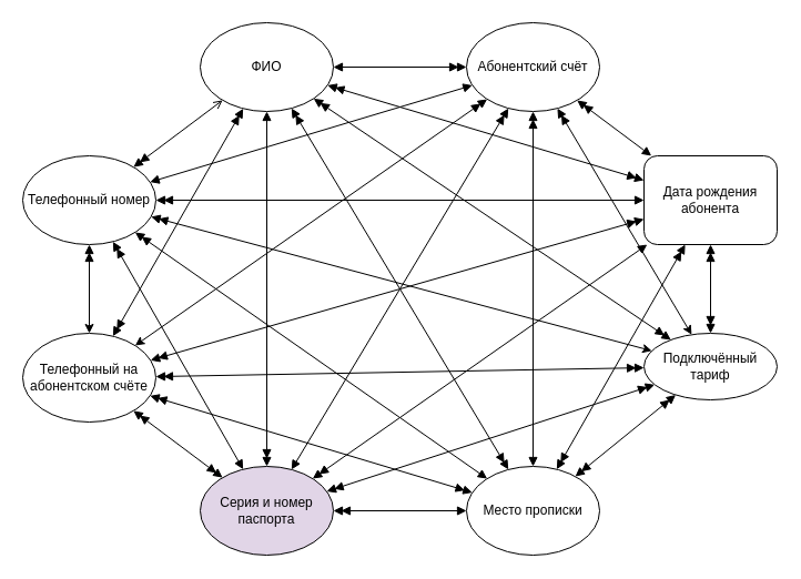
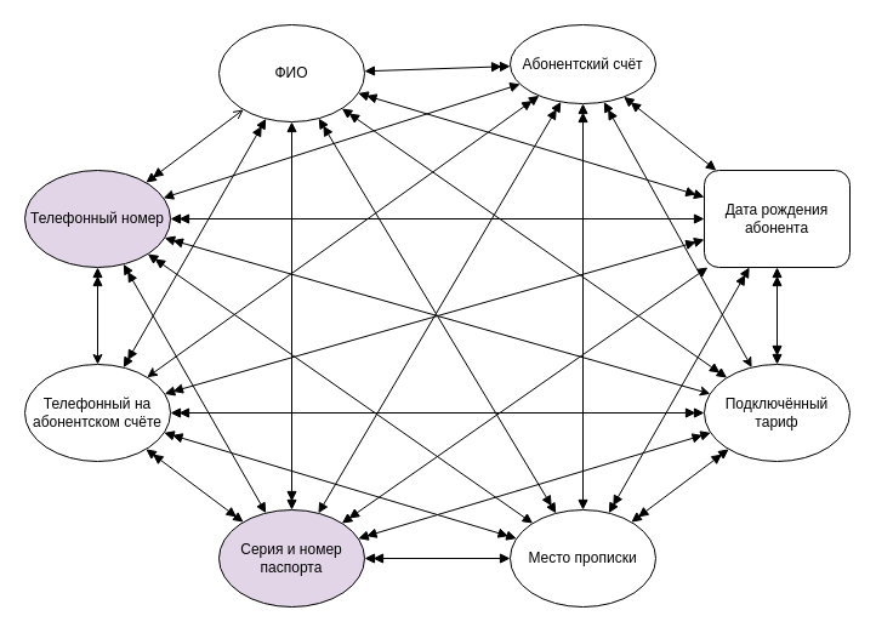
  <mxCell id="0" />
  <mxCell id="1" parent="0" />
  <mxCell id="2" value="Серия и номер паспорта" style="ellipse;whiteSpace=wrap;html=1;fillColor=#e1d5e7;" parent="1" vertex="1"><mxGeometry x="180" y="420" width="120" height="80" as="geometry" /></mxCell>
  <mxCell id="3" value="ФИО" style="ellipse;whiteSpace=wrap;html=1;" parent="1" vertex="1"><mxGeometry x="180" y="20" width="120" height="80" as="geometry" /></mxCell>
  <mxCell id="4" value="Место прописки" style="ellipse;whiteSpace=wrap;html=1;" parent="1" vertex="1"><mxGeometry x="420" y="420" width="120" height="80" as="geometry" /></mxCell>
  <mxCell id="5" value="" style="endArrow=block;html=1;rounded=0;endFill=1;startArrow=doubleBlock;startFill=1;" parent="1" source="2" target="3" edge="1"><mxGeometry width="50" height="50" relative="1" as="geometry"><mxPoint x="290" y="340" as="sourcePoint" /><mxPoint x="230" y="300" as="targetPoint" /></mxGeometry></mxCell>
  <mxCell id="6" value="" style="endArrow=block;html=1;rounded=0;endFill=1;startArrow=doubleBlock;startFill=1;" parent="1" source="2" target="4" edge="1"><mxGeometry width="50" height="50" relative="1" as="geometry"><mxPoint x="409.933" y="360.146" as="sourcePoint" /><mxPoint x="490.138" y="299.896" as="targetPoint" /></mxGeometry></mxCell>
  <mxCell id="7" value="" style="endArrow=doubleBlock;html=1;rounded=0;endFill=1;startArrow=doubleBlock;startFill=1;" parent="1" source="4" target="3" edge="1"><mxGeometry width="50" height="50" relative="1" as="geometry"><mxPoint x="220" y="470.559" as="sourcePoint" /><mxPoint x="471.905" y="280" as="targetPoint" /></mxGeometry></mxCell>
- <mxCell id="8" value="Телефонный номер" style="ellipse;whiteSpace=wrap;html=1;" parent="1" vertex="1"><mxGeometry x="20" y="140" width="120" height="80" as="geometry" /></mxCell>
- <mxCell id="9" value="Абонентский счёт" style="ellipse;whiteSpace=wrap;html=1;" parent="1" vertex="1"><mxGeometry x="420" y="20" width="120" height="80" as="geometry" /></mxCell>
+ <mxCell id="8" value="Телефонный номер" style="ellipse;whiteSpace=wrap;html=1;fillColor=#e1d5e7;" parent="1" vertex="1"><mxGeometry x="20" y="140" width="120" height="80" as="geometry" /></mxCell>
+ <mxCell id="9" value="Абонентский счёт" style="ellipse;whiteSpace=wrap;html=1;" parent="1" vertex="1"><mxGeometry x="420" y="20" width="120" height="65" as="geometry" /></mxCell>
  <mxCell id="10" value="" style="endArrow=block;html=1;rounded=0;endFill=1;startArrow=doubleBlock;startFill=1;" parent="1" source="8" target="2" edge="1"><mxGeometry width="50" height="50" relative="1" as="geometry"><mxPoint x="130.278" y="340.004" as="sourcePoint" /><mxPoint x="50.002" y="279.796" as="targetPoint" /></mxGeometry></mxCell>
  <mxCell id="11" value="" style="endArrow=block;html=1;rounded=0;endFill=1;startArrow=doubleBlock;startFill=1;" parent="1" source="9" target="2" edge="1"><mxGeometry width="50" height="50" relative="1" as="geometry"><mxPoint x="410" y="390" as="sourcePoint" /><mxPoint x="610" y="390" as="targetPoint" /></mxGeometry></mxCell>
  <mxCell id="12" value="" style="endArrow=block;html=1;rounded=0;endFill=1;startArrow=doubleBlock;startFill=1;" parent="1" source="9" target="4" edge="1"><mxGeometry width="50" height="50" relative="1" as="geometry"><mxPoint x="650.138" y="360.104" as="sourcePoint" /><mxPoint x="569.862" y="299.896" as="targetPoint" /></mxGeometry></mxCell>
  <mxCell id="13" value="" style="endArrow=open;html=1;rounded=0;endFill=1;startArrow=doubleBlock;startFill=1;" parent="1" source="8" target="3" edge="1"><mxGeometry width="50" height="50" relative="1" as="geometry"><mxPoint x="660.138" y="290.104" as="sourcePoint" /><mxPoint x="579.862" y="229.896" as="targetPoint" /></mxGeometry></mxCell>
  <mxCell id="14" value="" style="endArrow=block;html=1;rounded=0;endFill=1;startArrow=block;startFill=1;" parent="1" source="8" target="9" edge="1"><mxGeometry width="50" height="50" relative="1" as="geometry"><mxPoint x="300" y="510" as="sourcePoint" /><mxPoint x="500" y="510" as="targetPoint" /></mxGeometry></mxCell>
  <mxCell id="15" value="" style="endArrow=block;html=1;rounded=0;endFill=1;startArrow=doubleBlock;startFill=1;" parent="1" source="8" target="4" edge="1"><mxGeometry width="50" height="50" relative="1" as="geometry"><mxPoint x="110" y="390" as="sourcePoint" /><mxPoint x="310" y="390" as="targetPoint" /></mxGeometry></mxCell>
  <mxCell id="16" value="" style="endArrow=block;html=1;rounded=0;endFill=1;startArrow=doubleBlock;startFill=1;" parent="1" source="9" target="3" edge="1"><mxGeometry width="50" height="50" relative="1" as="geometry"><mxPoint x="107.291" y="278.116" as="sourcePoint" /><mxPoint x="472.731" y="201.931" as="targetPoint" /></mxGeometry></mxCell>
  <mxCell id="17" value="Дата рождения абонента" style="whiteSpace=wrap;html=1;rounded=1;" parent="1" vertex="1"><mxGeometry x="580" y="140" width="120" height="80" as="geometry" /></mxCell>
  <mxCell id="18" value="" style="endArrow=block;html=1;rounded=0;endFill=1;startArrow=doubleBlock;startFill=1;" parent="1" source="9" target="17" edge="1"><mxGeometry width="50" height="50" relative="1" as="geometry"><mxPoint x="267.373" y="431.714" as="sourcePoint" /><mxPoint x="432.6" y="68.281" as="targetPoint" /></mxGeometry></mxCell>
  <mxCell id="19" value="" style="endArrow=doubleBlock;html=1;rounded=0;endFill=1;startArrow=doubleBlock;startFill=1;" parent="1" source="17" target="4" edge="1"><mxGeometry width="50" height="50" relative="1" as="geometry"><mxPoint x="650" y="310" as="sourcePoint" /><mxPoint x="650" y="350" as="targetPoint" /></mxGeometry></mxCell>
  <mxCell id="20" value="" style="endArrow=doubleBlock;html=1;rounded=0;endFill=1;startArrow=block;startFill=1;" parent="1" source="17" target="2" edge="1"><mxGeometry width="50" height="50" relative="1" as="geometry"><mxPoint x="614.766" y="422.377" as="sourcePoint" /><mxPoint x="501.6" y="526.16" as="targetPoint" /></mxGeometry></mxCell>
  <mxCell id="21" value="" style="endArrow=doubleBlock;html=1;rounded=0;endFill=1;startArrow=block;startFill=1;" parent="1" source="17" target="8" edge="1"><mxGeometry width="50" height="50" relative="1" as="geometry"><mxPoint x="624.766" y="312.377" as="sourcePoint" /><mxPoint x="511.6" y="416.16" as="targetPoint" /></mxGeometry></mxCell>
  <mxCell id="22" value="" style="endArrow=doubleBlock;html=1;rounded=0;endFill=1;startArrow=doubleBlock;startFill=1;" parent="1" source="17" target="3" edge="1"><mxGeometry width="50" height="50" relative="1" as="geometry"><mxPoint x="592.51" y="298.551" as="sourcePoint" /><mxPoint x="107.47" y="201.494" as="targetPoint" /></mxGeometry></mxCell>
  <mxCell id="23" value="Телефонный на абонентском счёте" style="ellipse;whiteSpace=wrap;html=1;" parent="1" vertex="1"><mxGeometry x="20" y="300" width="120" height="80" as="geometry" /></mxCell>
- <mxCell id="24" value="Подключённый тариф" style="ellipse;whiteSpace=wrap;html=1;" parent="1" vertex="1"><mxGeometry x="580" y="300" width="120" height="60" as="geometry" /></mxCell>
+ <mxCell id="24" value="Подключённый тариф" style="ellipse;whiteSpace=wrap;html=1;" parent="1" vertex="1"><mxGeometry x="580" y="300" width="120" height="80" as="geometry" /></mxCell>
  <mxCell id="25" value="" style="endArrow=doubleBlock;html=1;rounded=0;endFill=1;startArrow=doubleBlock;startFill=1;" parent="1" source="23" target="2" edge="1"><mxGeometry width="50" height="50" relative="1" as="geometry"><mxPoint x="144.76" y="173.651" as="sourcePoint" /><mxPoint x="435.285" y="86.415" as="targetPoint" /></mxGeometry></mxCell>
  <mxCell id="26" value="" style="endArrow=doubleBlock;html=1;rounded=0;endFill=1;startArrow=doubleBlock;startFill=1;" parent="1" source="23" target="4" edge="1"><mxGeometry width="50" height="50" relative="1" as="geometry"><mxPoint x="129.862" y="379.896" as="sourcePoint" /><mxPoint x="210.138" y="440.104" as="targetPoint" /></mxGeometry></mxCell>
  <mxCell id="27" value="" style="endArrow=doubleBlock;html=1;rounded=0;endFill=1;startArrow=doubleBlock;startFill=1;" parent="1" source="23" target="17" edge="1"><mxGeometry width="50" height="50" relative="1" as="geometry"><mxPoint x="139.862" y="389.896" as="sourcePoint" /><mxPoint x="610" y="230" as="targetPoint" /></mxGeometry></mxCell>
  <mxCell id="28" value="" style="endArrow=doubleBlock;html=1;rounded=0;endFill=1;startArrow=doubleBlock;startFill=1;" parent="1" source="23" target="24" edge="1"><mxGeometry width="50" height="50" relative="1" as="geometry"><mxPoint x="149.862" y="399.896" as="sourcePoint" /><mxPoint x="230.138" y="460.104" as="targetPoint" /></mxGeometry></mxCell>
  <mxCell id="29" value="" style="endArrow=doubleBlock;html=1;rounded=0;endFill=1;startArrow=classic;startFill=1;" parent="1" source="23" target="9" edge="1"><mxGeometry width="50" height="50" relative="1" as="geometry"><mxPoint x="159.862" y="409.896" as="sourcePoint" /><mxPoint x="430" y="160" as="targetPoint" /></mxGeometry></mxCell>
  <mxCell id="30" value="" style="endArrow=classic;html=1;rounded=0;endFill=1;startArrow=doubleBlock;startFill=1;" parent="1" source="8" target="23" edge="1"><mxGeometry width="50" height="50" relative="1" as="geometry"><mxPoint x="169.862" y="419.896" as="sourcePoint" /><mxPoint x="250.138" y="480.104" as="targetPoint" /></mxGeometry></mxCell>
  <mxCell id="31" value="" style="endArrow=doubleBlock;html=1;rounded=0;endFill=1;startArrow=doubleBlock;startFill=1;" parent="1" source="3" target="23" edge="1"><mxGeometry width="50" height="50" relative="1" as="geometry"><mxPoint x="179.862" y="429.896" as="sourcePoint" /><mxPoint x="260.138" y="490.104" as="targetPoint" /></mxGeometry></mxCell>
  <mxCell id="32" value="" style="endArrow=doubleBlock;html=1;rounded=0;endFill=1;startArrow=doubleBlock;startFill=1;" parent="1" source="24" target="17" edge="1"><mxGeometry width="50" height="50" relative="1" as="geometry"><mxPoint x="150" y="350" as="sourcePoint" /><mxPoint x="590" y="350" as="targetPoint" /></mxGeometry></mxCell>
  <mxCell id="33" value="" style="endArrow=doubleBlock;html=1;rounded=0;endFill=1;startArrow=doubleBlock;startFill=1;" parent="1" source="4" target="24" edge="1"><mxGeometry width="50" height="50" relative="1" as="geometry"><mxPoint x="160" y="360" as="sourcePoint" /><mxPoint x="600" y="360" as="targetPoint" /></mxGeometry></mxCell>
  <mxCell id="34" value="" style="endArrow=doubleBlock;html=1;rounded=0;endFill=1;startArrow=doubleBlock;startFill=1;" parent="1" source="2" target="24" edge="1"><mxGeometry width="50" height="50" relative="1" as="geometry"><mxPoint x="170" y="370" as="sourcePoint" /><mxPoint x="610" y="370" as="targetPoint" /></mxGeometry></mxCell>
  <mxCell id="35" value="" style="endArrow=doubleBlock;html=1;rounded=0;endFill=1;startArrow=classic;startFill=1;" parent="1" source="24" target="8" edge="1"><mxGeometry width="50" height="50" relative="1" as="geometry"><mxPoint x="180" y="380" as="sourcePoint" /><mxPoint x="620" y="380" as="targetPoint" /></mxGeometry></mxCell>
  <mxCell id="36" value="" style="endArrow=doubleBlock;html=1;rounded=0;endFill=1;startArrow=doubleBlock;startFill=1;" parent="1" source="3" target="24" edge="1"><mxGeometry width="50" height="50" relative="1" as="geometry"><mxPoint x="190" y="390" as="sourcePoint" /><mxPoint x="630" y="390" as="targetPoint" /></mxGeometry></mxCell>
  <mxCell id="37" value="" style="endArrow=classic;html=1;rounded=0;endFill=1;startArrow=doubleBlock;startFill=1;" parent="1" source="9" target="24" edge="1"><mxGeometry width="50" height="50" relative="1" as="geometry"><mxPoint x="200" y="400" as="sourcePoint" /><mxPoint x="640" y="400" as="targetPoint" /></mxGeometry></mxCell>
